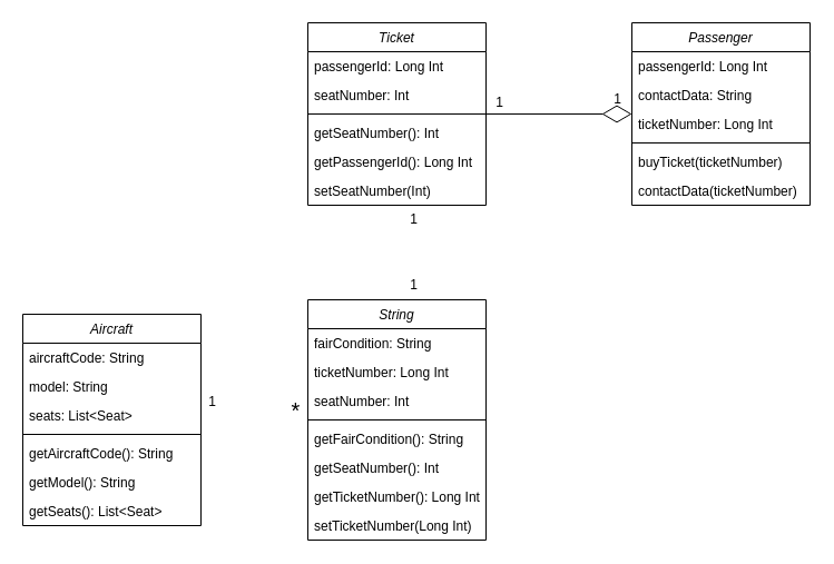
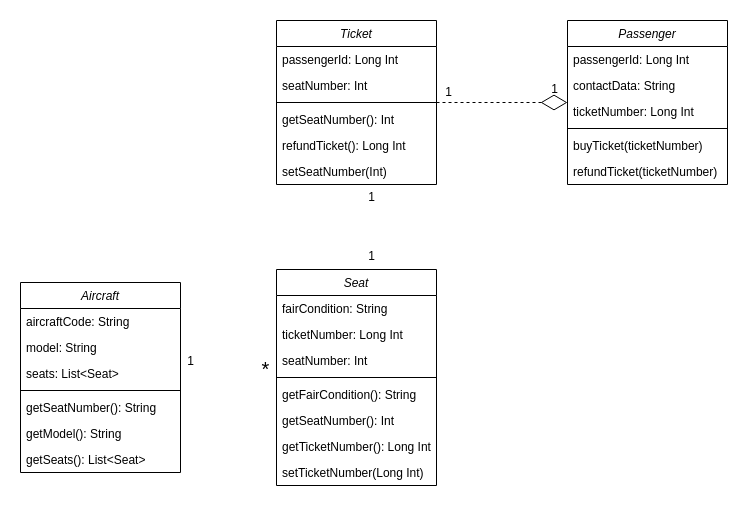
  <mxCell id="0" />
  <mxCell id="1" parent="0" />
- <mxCell id="2" value="String" style="swimlane;fontStyle=2;align=center;verticalAlign=top;childLayout=stackLayout;horizontal=1;startSize=26;horizontalStack=0;resizeParent=1;resizeLast=0;collapsible=1;marginBottom=0;rounded=0;shadow=0;strokeWidth=1;" parent="1" vertex="1"><mxGeometry x="276" y="269" width="160" height="216" as="geometry"><mxRectangle x="230" y="140" width="160" height="26" as="alternateBounds" /></mxGeometry></mxCell>
+ <mxCell id="2" value="Seat" style="swimlane;fontStyle=2;align=center;verticalAlign=top;childLayout=stackLayout;horizontal=1;startSize=26;horizontalStack=0;resizeParent=1;resizeLast=0;collapsible=1;marginBottom=0;rounded=0;shadow=0;strokeWidth=1;" parent="1" vertex="1"><mxGeometry x="276" y="269" width="160" height="216" as="geometry"><mxRectangle x="230" y="140" width="160" height="26" as="alternateBounds" /></mxGeometry></mxCell>
  <mxCell id="3" value="fairCondition: String" style="text;align=left;verticalAlign=top;spacingLeft=4;spacingRight=4;overflow=hidden;rotatable=0;points=[[0,0.5],[1,0.5]];portConstraint=eastwest;rounded=0;shadow=0;html=0;" parent="2" vertex="1"><mxGeometry y="26" width="160" height="26" as="geometry" /></mxCell>
  <mxCell id="4" value="ticketNumber: Long Int " style="text;align=left;verticalAlign=top;spacingLeft=4;spacingRight=4;overflow=hidden;rotatable=0;points=[[0,0.5],[1,0.5]];portConstraint=eastwest;rounded=0;shadow=0;html=0;" parent="2" vertex="1"><mxGeometry y="52" width="160" height="26" as="geometry" /></mxCell>
  <mxCell id="5" value="seatNumber: Int " style="text;align=left;verticalAlign=top;spacingLeft=4;spacingRight=4;overflow=hidden;rotatable=0;points=[[0,0.5],[1,0.5]];portConstraint=eastwest;rounded=0;shadow=0;html=0;" parent="2" vertex="1"><mxGeometry y="78" width="160" height="26" as="geometry" /></mxCell>
  <mxCell id="6" value="" style="line;html=1;strokeWidth=1;align=left;verticalAlign=middle;spacingTop=-1;spacingLeft=3;spacingRight=3;rotatable=0;labelPosition=right;points=[];portConstraint=eastwest;" parent="2" vertex="1"><mxGeometry y="104" width="160" height="8" as="geometry" /></mxCell>
  <mxCell id="7" value="getFairCondition(): String" style="text;align=left;verticalAlign=top;spacingLeft=4;spacingRight=4;overflow=hidden;rotatable=0;points=[[0,0.5],[1,0.5]];portConstraint=eastwest;rounded=0;shadow=0;html=0;" parent="2" vertex="1"><mxGeometry y="112" width="160" height="26" as="geometry" /></mxCell>
  <mxCell id="8" value="getSeatNumber(): Int " style="text;align=left;verticalAlign=top;spacingLeft=4;spacingRight=4;overflow=hidden;rotatable=0;points=[[0,0.5],[1,0.5]];portConstraint=eastwest;rounded=0;shadow=0;html=0;" parent="2" vertex="1"><mxGeometry y="138" width="160" height="26" as="geometry" /></mxCell>
  <mxCell id="9" value="getTicketNumber(): Long Int" style="text;align=left;verticalAlign=top;spacingLeft=4;spacingRight=4;overflow=hidden;rotatable=0;points=[[0,0.5],[1,0.5]];portConstraint=eastwest;rounded=0;shadow=0;html=0;" parent="2" vertex="1"><mxGeometry y="164" width="160" height="26" as="geometry" /></mxCell>
  <mxCell id="10" value="setTicketNumber(Long Int)" style="text;align=left;verticalAlign=top;spacingLeft=4;spacingRight=4;overflow=hidden;rotatable=0;points=[[0,0.5],[1,0.5]];portConstraint=eastwest;rounded=0;shadow=0;html=0;" parent="2" vertex="1"><mxGeometry y="190" width="160" height="26" as="geometry" /></mxCell>
  <mxCell id="11" value="Aircraft" style="swimlane;fontStyle=2;align=center;verticalAlign=top;childLayout=stackLayout;horizontal=1;startSize=26;horizontalStack=0;resizeParent=1;resizeLast=0;collapsible=1;marginBottom=0;rounded=0;shadow=0;strokeWidth=1;" parent="1" vertex="1"><mxGeometry x="20" y="282" width="160" height="190" as="geometry"><mxRectangle x="230" y="140" width="160" height="26" as="alternateBounds" /></mxGeometry></mxCell>
  <mxCell id="12" value="aircraftCode: String" style="text;align=left;verticalAlign=top;spacingLeft=4;spacingRight=4;overflow=hidden;rotatable=0;points=[[0,0.5],[1,0.5]];portConstraint=eastwest;rounded=0;shadow=0;html=0;" parent="11" vertex="1"><mxGeometry y="26" width="160" height="26" as="geometry" /></mxCell>
  <mxCell id="13" value="model: String" style="text;align=left;verticalAlign=top;spacingLeft=4;spacingRight=4;overflow=hidden;rotatable=0;points=[[0,0.5],[1,0.5]];portConstraint=eastwest;rounded=0;shadow=0;html=0;" parent="11" vertex="1"><mxGeometry y="52" width="160" height="26" as="geometry" /></mxCell>
  <mxCell id="14" value="seats: List&lt;Seat&gt;" style="text;align=left;verticalAlign=top;spacingLeft=4;spacingRight=4;overflow=hidden;rotatable=0;points=[[0,0.5],[1,0.5]];portConstraint=eastwest;rounded=0;shadow=0;html=0;" parent="11" vertex="1"><mxGeometry y="78" width="160" height="26" as="geometry" /></mxCell>
  <mxCell id="15" value="" style="line;html=1;strokeWidth=1;align=left;verticalAlign=middle;spacingTop=-1;spacingLeft=3;spacingRight=3;rotatable=0;labelPosition=right;points=[];portConstraint=eastwest;" parent="11" vertex="1"><mxGeometry y="104" width="160" height="8" as="geometry" /></mxCell>
- <mxCell id="16" value="getAircraftCode(): String" style="text;align=left;verticalAlign=top;spacingLeft=4;spacingRight=4;overflow=hidden;rotatable=0;points=[[0,0.5],[1,0.5]];portConstraint=eastwest;rounded=0;shadow=0;html=0;" parent="11" vertex="1"><mxGeometry y="112" width="160" height="26" as="geometry" /></mxCell>
+ <mxCell id="16" value="getSeatNumber(): String" style="text;align=left;verticalAlign=top;spacingLeft=4;spacingRight=4;overflow=hidden;rotatable=0;points=[[0,0.5],[1,0.5]];portConstraint=eastwest;rounded=0;shadow=0;html=0;" parent="11" vertex="1"><mxGeometry y="112" width="160" height="26" as="geometry" /></mxCell>
  <mxCell id="17" value="getModel(): String" style="text;align=left;verticalAlign=top;spacingLeft=4;spacingRight=4;overflow=hidden;rotatable=0;points=[[0,0.5],[1,0.5]];portConstraint=eastwest;rounded=0;shadow=0;html=0;" parent="11" vertex="1"><mxGeometry y="138" width="160" height="26" as="geometry" /></mxCell>
  <mxCell id="18" value="getSeats(): List&lt;Seat&gt;" style="text;align=left;verticalAlign=top;spacingLeft=4;spacingRight=4;overflow=hidden;rotatable=0;points=[[0,0.5],[1,0.5]];portConstraint=eastwest;rounded=0;shadow=0;html=0;" parent="11" vertex="1"><mxGeometry y="164" width="160" height="26" as="geometry" /></mxCell>
  <mxCell id="19" value="Ticket" style="swimlane;fontStyle=2;align=center;verticalAlign=top;childLayout=stackLayout;horizontal=1;startSize=26;horizontalStack=0;resizeParent=1;resizeLast=0;collapsible=1;marginBottom=0;rounded=0;shadow=0;strokeWidth=1;" parent="1" vertex="1"><mxGeometry x="276" y="20" width="160" height="164" as="geometry"><mxRectangle x="230" y="140" width="160" height="26" as="alternateBounds" /></mxGeometry></mxCell>
  <mxCell id="20" value="passengerId: Long Int" style="text;align=left;verticalAlign=top;spacingLeft=4;spacingRight=4;overflow=hidden;rotatable=0;points=[[0,0.5],[1,0.5]];portConstraint=eastwest;rounded=0;shadow=0;html=0;" parent="19" vertex="1"><mxGeometry y="26" width="160" height="26" as="geometry" /></mxCell>
  <mxCell id="21" value="seatNumber: Int" style="text;align=left;verticalAlign=top;spacingLeft=4;spacingRight=4;overflow=hidden;rotatable=0;points=[[0,0.5],[1,0.5]];portConstraint=eastwest;rounded=0;shadow=0;html=0;" parent="19" vertex="1"><mxGeometry y="52" width="160" height="26" as="geometry" /></mxCell>
  <mxCell id="22" value="" style="line;html=1;strokeWidth=1;align=left;verticalAlign=middle;spacingTop=-1;spacingLeft=3;spacingRight=3;rotatable=0;labelPosition=right;points=[];portConstraint=eastwest;" parent="19" vertex="1"><mxGeometry y="78" width="160" height="8" as="geometry" /></mxCell>
  <mxCell id="23" value="getSeatNumber(): Int" style="text;align=left;verticalAlign=top;spacingLeft=4;spacingRight=4;overflow=hidden;rotatable=0;points=[[0,0.5],[1,0.5]];portConstraint=eastwest;rounded=0;shadow=0;html=0;" parent="19" vertex="1"><mxGeometry y="86" width="160" height="26" as="geometry" /></mxCell>
- <mxCell id="24" value="getPassengerId(): Long Int" style="text;align=left;verticalAlign=top;spacingLeft=4;spacingRight=4;overflow=hidden;rotatable=0;points=[[0,0.5],[1,0.5]];portConstraint=eastwest;rounded=0;shadow=0;html=0;" parent="19" vertex="1"><mxGeometry y="112" width="160" height="26" as="geometry" /></mxCell>
+ <mxCell id="24" value="refundTicket(): Long Int" style="text;align=left;verticalAlign=top;spacingLeft=4;spacingRight=4;overflow=hidden;rotatable=0;points=[[0,0.5],[1,0.5]];portConstraint=eastwest;rounded=0;shadow=0;html=0;" parent="19" vertex="1"><mxGeometry y="112" width="160" height="26" as="geometry" /></mxCell>
  <mxCell id="25" value="setSeatNumber(Int)" style="text;align=left;verticalAlign=top;spacingLeft=4;spacingRight=4;overflow=hidden;rotatable=0;points=[[0,0.5],[1,0.5]];portConstraint=eastwest;rounded=0;shadow=0;html=0;" parent="19" vertex="1"><mxGeometry y="138" width="160" height="26" as="geometry" /></mxCell>
  <mxCell id="26" value="Passenger" style="swimlane;fontStyle=2;align=center;verticalAlign=top;childLayout=stackLayout;horizontal=1;startSize=26;horizontalStack=0;resizeParent=1;resizeLast=0;collapsible=1;marginBottom=0;rounded=0;shadow=0;strokeWidth=1;" parent="1" vertex="1"><mxGeometry x="567" y="20" width="160" height="164" as="geometry"><mxRectangle x="230" y="140" width="160" height="26" as="alternateBounds" /></mxGeometry></mxCell>
  <mxCell id="27" value="passengerId: Long Int" style="text;align=left;verticalAlign=top;spacingLeft=4;spacingRight=4;overflow=hidden;rotatable=0;points=[[0,0.5],[1,0.5]];portConstraint=eastwest;rounded=0;shadow=0;html=0;" parent="26" vertex="1"><mxGeometry y="26" width="160" height="26" as="geometry" /></mxCell>
  <mxCell id="28" value="contactData: String" style="text;align=left;verticalAlign=top;spacingLeft=4;spacingRight=4;overflow=hidden;rotatable=0;points=[[0,0.5],[1,0.5]];portConstraint=eastwest;rounded=0;shadow=0;html=0;" parent="26" vertex="1"><mxGeometry y="52" width="160" height="26" as="geometry" /></mxCell>
  <mxCell id="29" value="ticketNumber: Long Int " style="text;align=left;verticalAlign=top;spacingLeft=4;spacingRight=4;overflow=hidden;rotatable=0;points=[[0,0.5],[1,0.5]];portConstraint=eastwest;rounded=0;shadow=0;html=0;" parent="26" vertex="1"><mxGeometry y="78" width="160" height="26" as="geometry" /></mxCell>
  <mxCell id="30" value="" style="line;html=1;strokeWidth=1;align=left;verticalAlign=middle;spacingTop=-1;spacingLeft=3;spacingRight=3;rotatable=0;labelPosition=right;points=[];portConstraint=eastwest;" parent="26" vertex="1"><mxGeometry y="104" width="160" height="8" as="geometry" /></mxCell>
  <mxCell id="31" value="buyTicket(ticketNumber)" style="text;align=left;verticalAlign=top;spacingLeft=4;spacingRight=4;overflow=hidden;rotatable=0;points=[[0,0.5],[1,0.5]];portConstraint=eastwest;rounded=0;shadow=0;html=0;" parent="26" vertex="1"><mxGeometry y="112" width="160" height="26" as="geometry" /></mxCell>
- <mxCell id="32" value="contactData(ticketNumber)" style="text;align=left;verticalAlign=top;spacingLeft=4;spacingRight=4;overflow=hidden;rotatable=0;points=[[0,0.5],[1,0.5]];portConstraint=eastwest;rounded=0;shadow=0;html=0;" parent="26" vertex="1"><mxGeometry y="138" width="160" height="26" as="geometry" /></mxCell>
- <mxCell id="33" value="" style="endArrow=diamondThin;endFill=0;endSize=24;html=1;rounded=0;" parent="1" source="19" target="26" edge="1"><mxGeometry width="160" relative="1" as="geometry"><mxPoint x="453" y="201" as="sourcePoint" /><mxPoint x="614" y="201" as="targetPoint" /></mxGeometry></mxCell>
+ <mxCell id="32" value="refundTicket(ticketNumber)" style="text;align=left;verticalAlign=top;spacingLeft=4;spacingRight=4;overflow=hidden;rotatable=0;points=[[0,0.5],[1,0.5]];portConstraint=eastwest;rounded=0;shadow=0;html=0;" parent="26" vertex="1"><mxGeometry y="138" width="160" height="26" as="geometry" /></mxCell>
+ <mxCell id="33" value="" style="endArrow=diamondThin;endFill=0;endSize=24;html=1;rounded=0;dashed=1;" parent="1" source="19" target="26" edge="1"><mxGeometry width="160" relative="1" as="geometry"><mxPoint x="453" y="201" as="sourcePoint" /><mxPoint x="614" y="201" as="targetPoint" /></mxGeometry></mxCell>
  <mxCell id="34" value="1" style="text;html=1;align=center;verticalAlign=middle;resizable=0;points=[];autosize=1;strokeColor=none;fillColor=none;" parent="1" vertex="1"><mxGeometry x="435" y="79" width="25" height="26" as="geometry" /></mxCell>
  <mxCell id="35" value="1" style="text;html=1;align=center;verticalAlign=middle;resizable=0;points=[];autosize=1;strokeColor=none;fillColor=none;" parent="1" vertex="1"><mxGeometry x="541" y="76" width="25" height="26" as="geometry" /></mxCell>
  <mxCell id="36" value="1" style="text;html=1;align=center;verticalAlign=middle;resizable=0;points=[];autosize=1;strokeColor=none;fillColor=none;" parent="1" vertex="1"><mxGeometry x="358" y="184" width="25" height="26" as="geometry" /></mxCell>
  <mxCell id="37" value="1" style="text;html=1;align=center;verticalAlign=middle;resizable=0;points=[];autosize=1;strokeColor=none;fillColor=none;" parent="1" vertex="1"><mxGeometry x="358" y="243" width="25" height="26" as="geometry" /></mxCell>
  <mxCell id="38" value="&lt;font style=&quot;font-size: 20px;&quot;&gt;*&lt;/font&gt;" style="text;html=1;align=center;verticalAlign=middle;resizable=0;points=[];autosize=1;strokeColor=none;fillColor=none;" parent="1" vertex="1"><mxGeometry x="252" y="350" width="26" height="36" as="geometry" /></mxCell>
  <mxCell id="39" value="1" style="text;html=1;align=center;verticalAlign=middle;resizable=0;points=[];autosize=1;strokeColor=none;fillColor=none;" parent="1" vertex="1"><mxGeometry x="177" y="348" width="25" height="26" as="geometry" /></mxCell>
